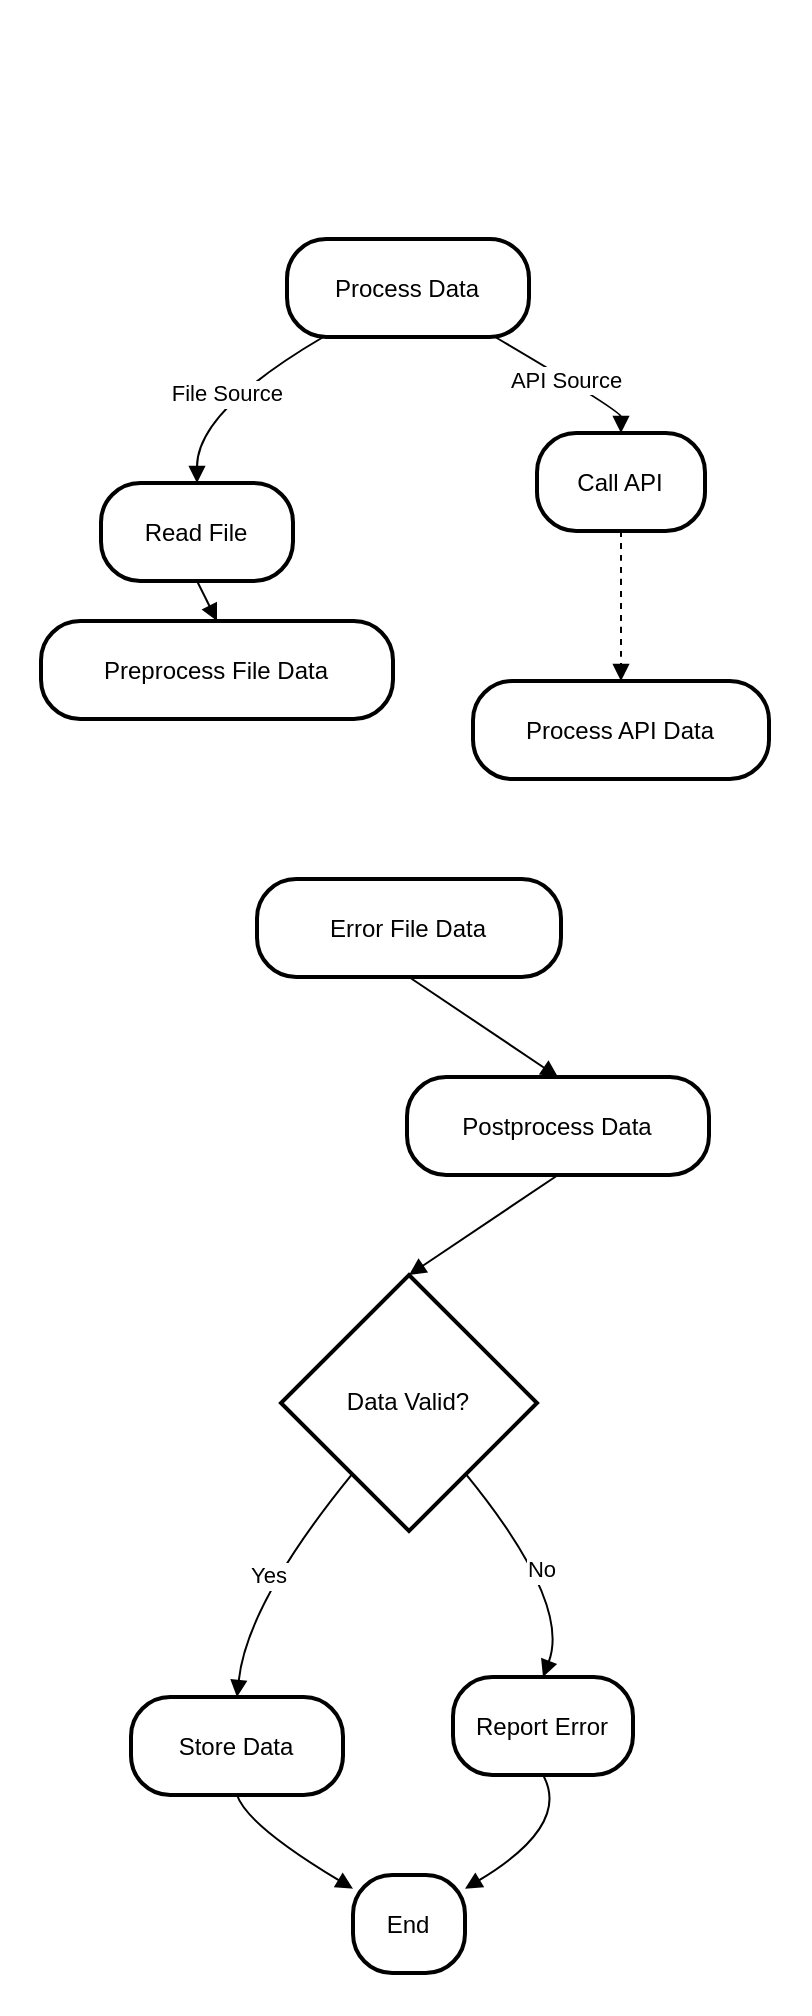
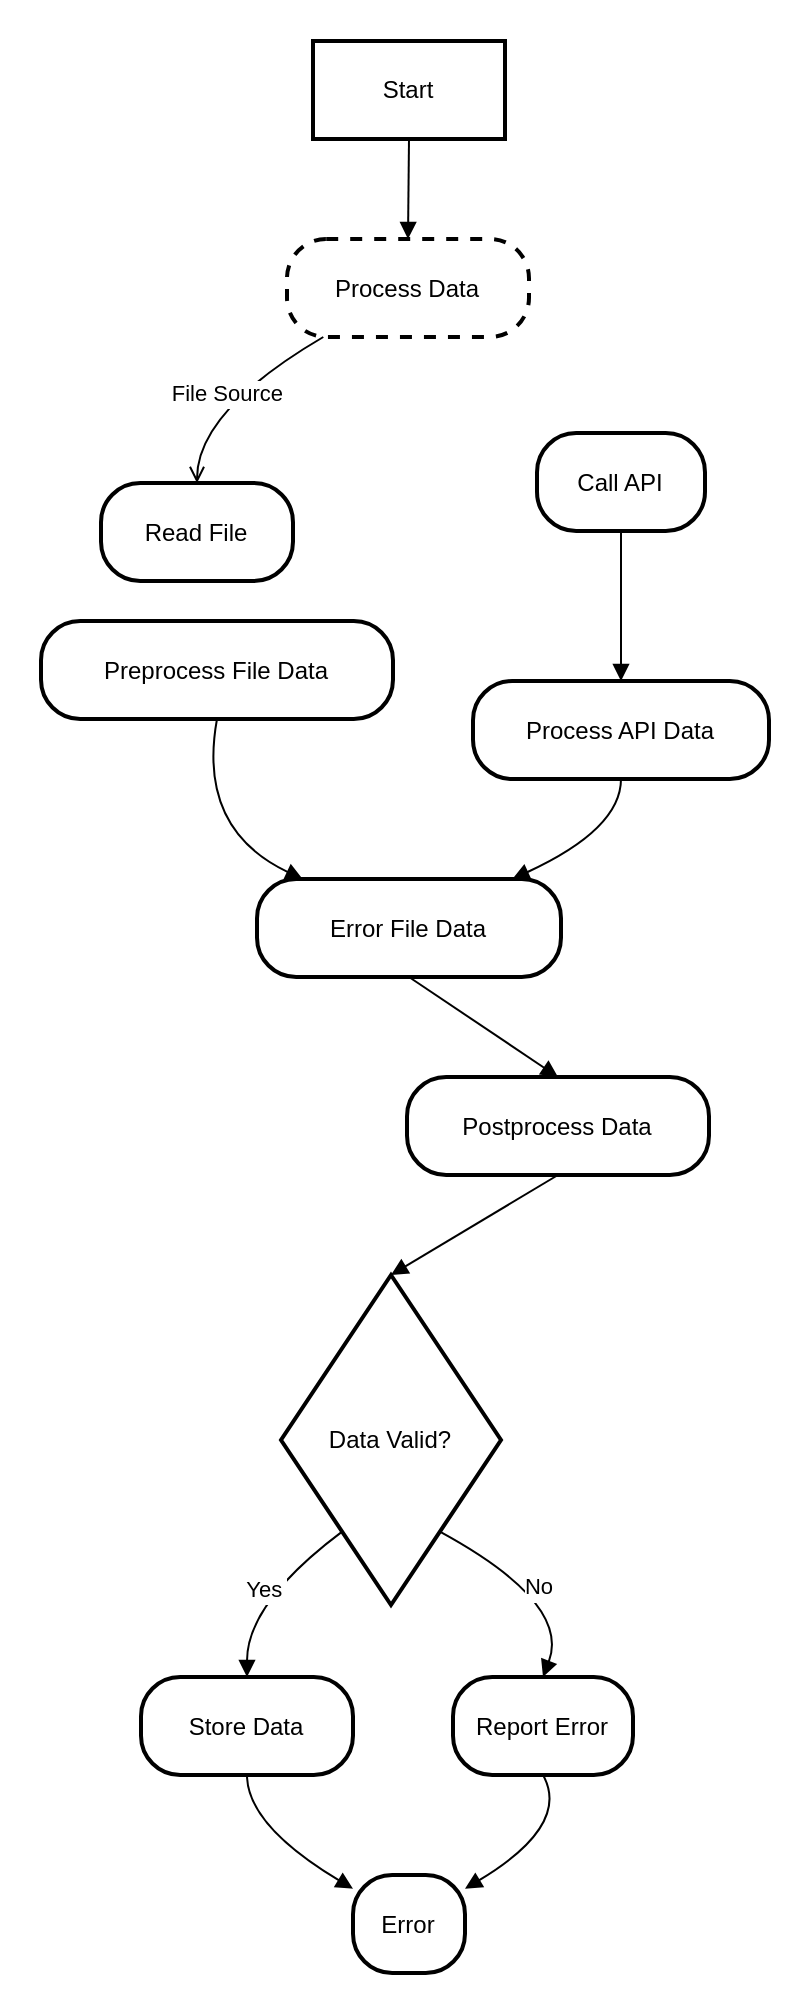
  <mxCell id="0" />
  <mxCell id="1" parent="0" />
- <mxCell id="3" value="Process Data" style="rounded=1;arcSize=40;strokeWidth=2" vertex="1" parent="1"><mxGeometry x="143" y="119" width="121" height="49" as="geometry" /></mxCell>
+ <mxCell id="2" value="Start" style="whiteSpace=wrap;strokeWidth=2;" vertex="1" parent="1"><mxGeometry x="156" y="20" width="96" height="49" as="geometry" /></mxCell>
+ <mxCell id="3" value="Process Data" style="rounded=1;arcSize=40;strokeWidth=2;dashed=1;" vertex="1" parent="1"><mxGeometry x="143" y="119" width="121" height="49" as="geometry" /></mxCell>
  <mxCell id="4" value="Read File" style="rounded=1;arcSize=40;strokeWidth=2" vertex="1" parent="1"><mxGeometry x="50" y="241" width="96" height="49" as="geometry" /></mxCell>
  <mxCell id="5" value="Call API" style="rounded=1;arcSize=40;strokeWidth=2" vertex="1" parent="1"><mxGeometry x="268" y="216" width="84" height="49" as="geometry" /></mxCell>
  <mxCell id="6" value="Preprocess File Data" style="rounded=1;arcSize=40;strokeWidth=2" vertex="1" parent="1"><mxGeometry x="20" y="310" width="176" height="49" as="geometry" /></mxCell>
  <mxCell id="7" value="Error File Data" style="rounded=1;arcSize=40;strokeWidth=2" vertex="1" parent="1"><mxGeometry x="128" y="439" width="152" height="49" as="geometry" /></mxCell>
  <mxCell id="8" value="Process API Data" style="rounded=1;arcSize=40;strokeWidth=2" vertex="1" parent="1"><mxGeometry x="236" y="340" width="148" height="49" as="geometry" /></mxCell>
  <mxCell id="9" value="Postprocess Data" style="rounded=1;arcSize=40;strokeWidth=2" vertex="1" parent="1"><mxGeometry x="203" y="538" width="151" height="49" as="geometry" /></mxCell>
- <mxCell id="10" value="Data Valid?" style="rhombus;strokeWidth=2;whiteSpace=wrap;" vertex="1" parent="1"><mxGeometry x="140" y="637" width="128" height="128" as="geometry" /></mxCell>
- <mxCell id="11" value="Store Data" style="rounded=1;arcSize=40;strokeWidth=2" vertex="1" parent="1"><mxGeometry x="65" y="848" width="106" height="49" as="geometry" /></mxCell>
- <mxCell id="12" value="End" style="rounded=1;arcSize=40;strokeWidth=2" vertex="1" parent="1"><mxGeometry x="176" y="937" width="56" height="49" as="geometry" /></mxCell>
+ <mxCell id="10" value="Data Valid?" style="rhombus;strokeWidth=2;whiteSpace=wrap;" vertex="1" parent="1"><mxGeometry x="140" y="637" width="110" height="165" as="geometry" /></mxCell>
+ <mxCell id="11" value="Store Data" style="rounded=1;arcSize=40;strokeWidth=2" vertex="1" parent="1"><mxGeometry x="70" y="838" width="106" height="49" as="geometry" /></mxCell>
+ <mxCell id="12" value="Error" style="rounded=1;arcSize=40;strokeWidth=2" vertex="1" parent="1"><mxGeometry x="176" y="937" width="56" height="49" as="geometry" /></mxCell>
  <mxCell id="13" value="Report Error" style="rounded=1;arcSize=40;strokeWidth=2" vertex="1" parent="1"><mxGeometry x="226" y="838" width="90" height="49" as="geometry" /></mxCell>
- <mxCell id="15" value="File Source" style="curved=1;startArrow=none;endArrow=block;exitX=0.15;exitY=1;entryX=0.5;entryY=0;" edge="1" parent="1" source="3" target="4"><mxGeometry relative="1" as="geometry"><Array as="points"><mxPoint x="98" y="205" /></Array></mxGeometry></mxCell>
- <mxCell id="16" value="API Source" style="curved=1;startArrow=none;endArrow=block;exitX=0.86;exitY=1;entryX=0.5;entryY=0;" edge="1" parent="1" source="3" target="5"><mxGeometry relative="1" as="geometry"><Array as="points"><mxPoint x="310" y="205" /></Array></mxGeometry></mxCell>
- <mxCell id="17" value="" style="curved=1;startArrow=none;endArrow=block;exitX=0.5;exitY=1;entryX=0.5;entryY=0;" edge="1" parent="1" source="4" target="6"><mxGeometry relative="1" as="geometry"><Array as="points" /></mxGeometry></mxCell>
- <mxCell id="19" value="" style="curved=1;startArrow=none;endArrow=block;exitX=0.5;exitY=1;entryX=0.5;entryY=0;dashed=1;" edge="1" parent="1" source="5" target="8"><mxGeometry relative="1" as="geometry"><Array as="points" /></mxGeometry></mxCell>
+ <mxCell id="14" value="" style="curved=1;startArrow=none;endArrow=block;exitX=0.5;exitY=1;entryX=0.5;entryY=0;" edge="1" parent="1" source="2" target="3"><mxGeometry relative="1" as="geometry"><Array as="points" /></mxGeometry></mxCell>
+ <mxCell id="15" value="File Source" style="curved=1;startArrow=none;endArrow=open;exitX=0.15;exitY=1;entryX=0.5;entryY=0;" edge="1" parent="1" source="3" target="4"><mxGeometry relative="1" as="geometry"><Array as="points"><mxPoint x="98" y="205" /></Array></mxGeometry></mxCell>
+ <mxCell id="18" value="" style="curved=1;startArrow=none;endArrow=block;exitX=0.5;exitY=1;entryX=0.15;entryY=0;" edge="1" parent="1" source="6" target="7"><mxGeometry relative="1" as="geometry"><Array as="points"><mxPoint x="98" y="414" /></Array></mxGeometry></mxCell>
+ <mxCell id="19" value="" style="curved=1;startArrow=none;endArrow=block;exitX=0.5;exitY=1;entryX=0.5;entryY=0;" edge="1" parent="1" source="5" target="8"><mxGeometry relative="1" as="geometry"><Array as="points" /></mxGeometry></mxCell>
+ <mxCell id="20" value="" style="curved=1;startArrow=none;endArrow=block;exitX=0.5;exitY=1;entryX=0.84;entryY=0;" edge="1" parent="1" source="8" target="7"><mxGeometry relative="1" as="geometry"><Array as="points"><mxPoint x="310" y="414" /></Array></mxGeometry></mxCell>
  <mxCell id="21" value="" style="curved=1;startArrow=none;endArrow=block;exitX=0.5;exitY=1;entryX=0.5;entryY=0;" edge="1" parent="1" source="7" target="9"><mxGeometry relative="1" as="geometry"><Array as="points" /></mxGeometry></mxCell>
  <mxCell id="22" value="" style="curved=1;startArrow=none;endArrow=block;exitX=0.5;exitY=1;entryX=0.5;entryY=0;" edge="1" parent="1" source="9" target="10"><mxGeometry relative="1" as="geometry"><Array as="points" /></mxGeometry></mxCell>
  <mxCell id="23" value="Yes" style="curved=1;startArrow=none;endArrow=block;exitX=0.1;exitY=1;entryX=0.5;entryY=-0.01;" edge="1" parent="1" source="10" target="11"><mxGeometry relative="1" as="geometry"><Array as="points"><mxPoint x="123" y="801" /></Array></mxGeometry></mxCell>
  <mxCell id="24" value="" style="curved=1;startArrow=none;endArrow=block;exitX=0.5;exitY=0.99;entryX=0;entryY=0.14;" edge="1" parent="1" source="11" target="12"><mxGeometry relative="1" as="geometry"><Array as="points"><mxPoint x="123" y="912" /></Array></mxGeometry></mxCell>
  <mxCell id="25" value="No" style="curved=1;startArrow=none;endArrow=block;exitX=0.9;exitY=1;entryX=0.5;entryY=-0.01;" edge="1" parent="1" source="10" target="13"><mxGeometry relative="1" as="geometry"><Array as="points"><mxPoint x="285" y="801" /></Array></mxGeometry></mxCell>
  <mxCell id="26" value="" style="curved=1;startArrow=none;endArrow=block;exitX=0.5;exitY=0.99;entryX=1;entryY=0.14;" edge="1" parent="1" source="13" target="12"><mxGeometry relative="1" as="geometry"><Array as="points"><mxPoint x="285" y="912" /></Array></mxGeometry></mxCell>
